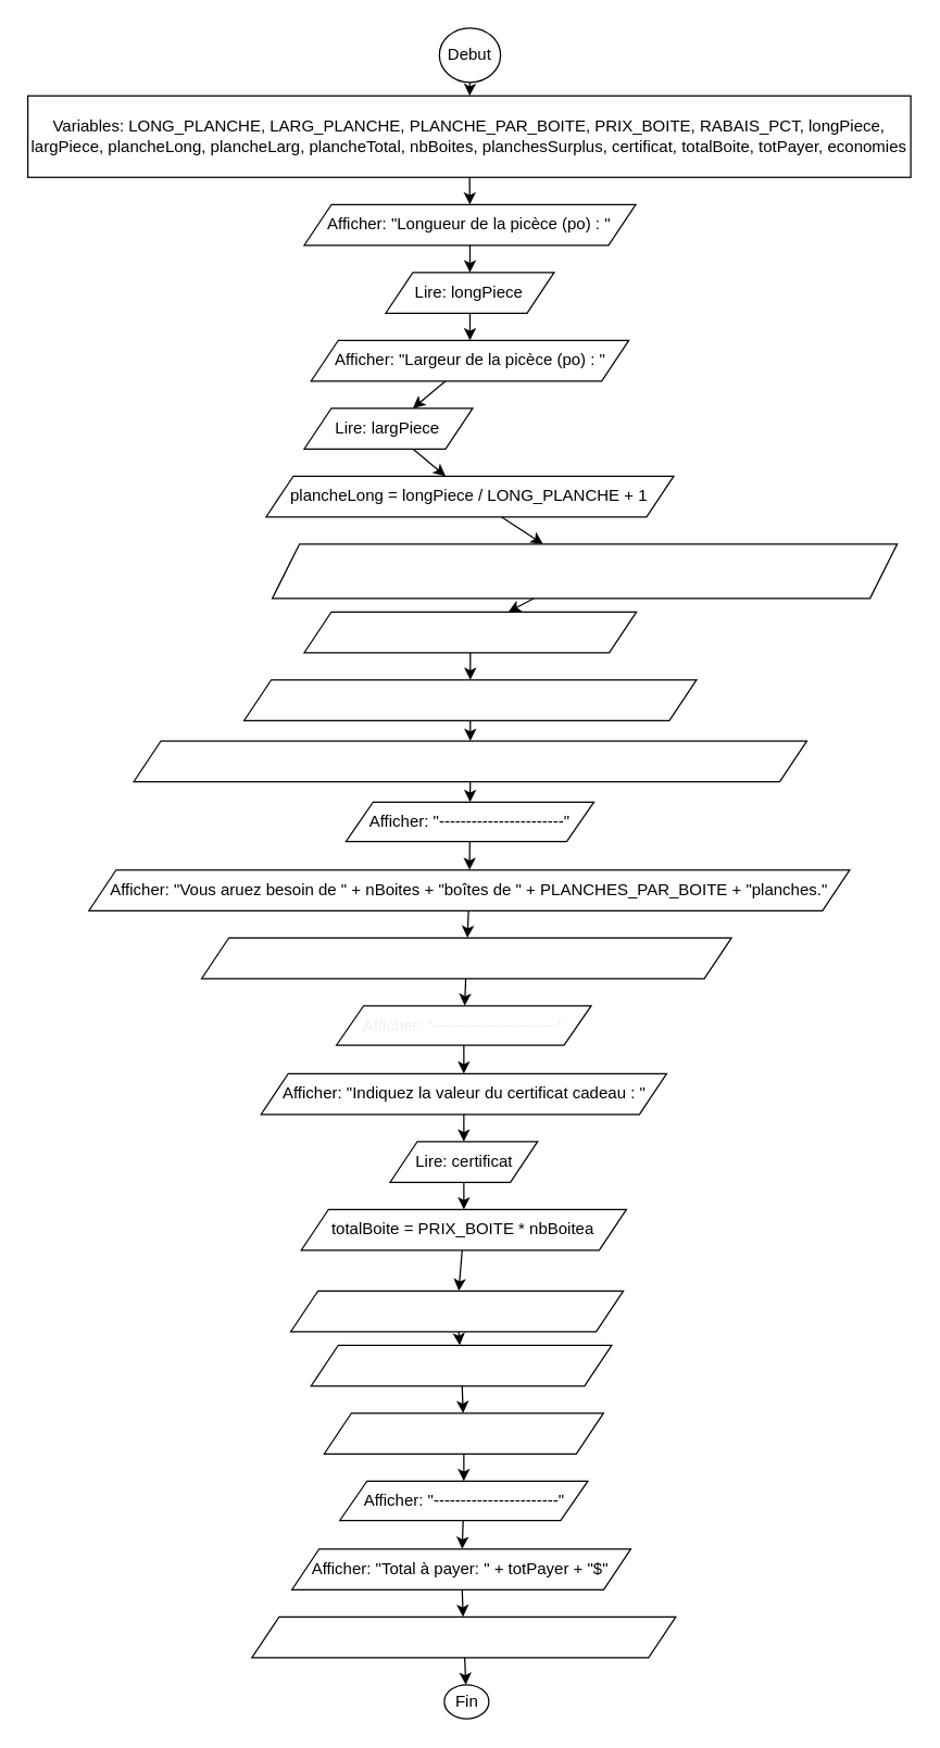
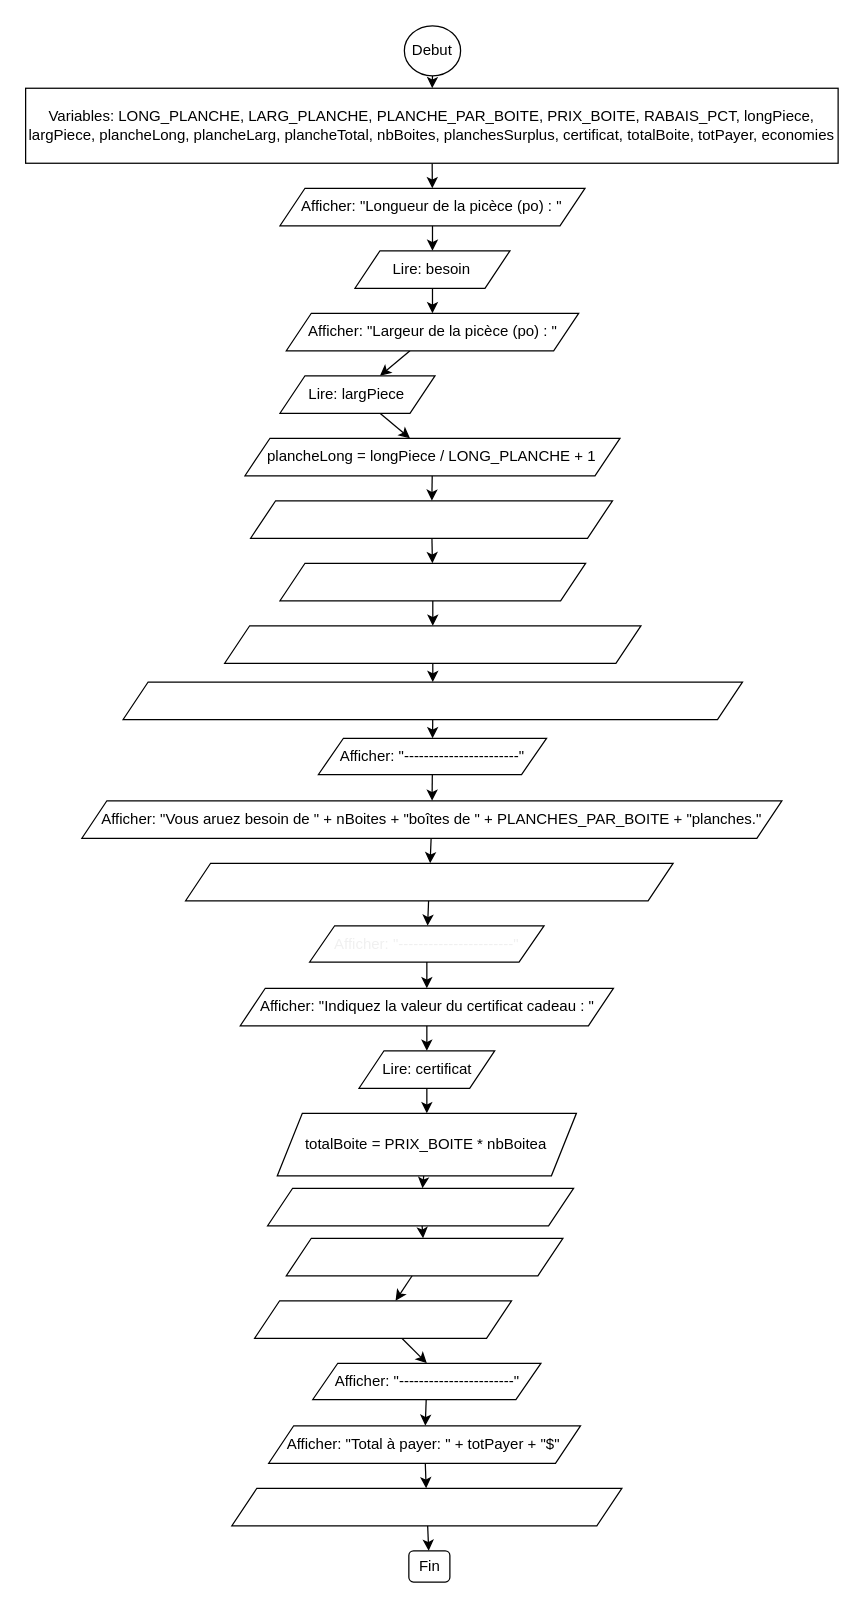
  <mxCell id="0" />
  <mxCell id="1" parent="0" />
  <mxCell id="2" value="" style="edgeStyle=none;html=1;fontSize=12;" edge="1" parent="1" source="3" target="5"><mxGeometry relative="1" as="geometry" /></mxCell>
  <mxCell id="3" value="Debut" style="ellipse;whiteSpace=wrap;html=1;fontSize=12;" vertex="1" parent="1"><mxGeometry x="322.99" y="20" width="45" height="40" as="geometry" /></mxCell>
  <mxCell id="4" value="" style="edgeStyle=none;html=1;fontSize=12;" edge="1" parent="1" source="5" target="7"><mxGeometry relative="1" as="geometry" /></mxCell>
  <mxCell id="5" value="Variables: LONG_PLANCHE, LARG_PLANCHE, PLANCHE_PAR_BOITE, PRIX_BOITE, RABAIS_PCT, longPiece, largPiece, plancheLong, plancheLarg, plancheTotal, nbBoites, planchesSurplus, certificat, totalBoite, totPayer, economies" style="whiteSpace=wrap;html=1;fontSize=12;" vertex="1" parent="1"><mxGeometry x="20" y="70" width="650" height="60" as="geometry" /></mxCell>
  <mxCell id="6" value="" style="edgeStyle=none;html=1;fontSize=12;" edge="1" parent="1" source="7" target="11"><mxGeometry relative="1" as="geometry" /></mxCell>
  <mxCell id="7" value="Afficher: &quot;Longueur de la picèce (po) : &quot;" style="shape=parallelogram;perimeter=parallelogramPerimeter;whiteSpace=wrap;html=1;fixedSize=1;fontSize=12;" vertex="1" parent="1"><mxGeometry x="223.49" y="150" width="244" height="30" as="geometry" /></mxCell>
  <mxCell id="8" value="" style="edgeStyle=none;html=1;fontSize=12;" edge="1" parent="1" source="9" target="13"><mxGeometry relative="1" as="geometry" /></mxCell>
  <mxCell id="9" value="Afficher: &quot;Largeur de la picèce (po) : &quot;" style="shape=parallelogram;perimeter=parallelogramPerimeter;whiteSpace=wrap;html=1;fixedSize=1;fontSize=12;" vertex="1" parent="1"><mxGeometry x="228.55" y="250" width="233.88" height="30" as="geometry" /></mxCell>
  <mxCell id="10" value="" style="edgeStyle=none;html=1;fontSize=12;" edge="1" parent="1" source="11" target="9"><mxGeometry relative="1" as="geometry" /></mxCell>
- <mxCell id="11" value="Lire: longPiece" style="shape=parallelogram;perimeter=parallelogramPerimeter;whiteSpace=wrap;html=1;fixedSize=1;fontSize=12;" vertex="1" parent="1"><mxGeometry x="283.49" y="200" width="124" height="30" as="geometry" /></mxCell>
+ <mxCell id="11" value="Lire: besoin" style="shape=parallelogram;perimeter=parallelogramPerimeter;whiteSpace=wrap;html=1;fixedSize=1;fontSize=12;" vertex="1" parent="1"><mxGeometry x="283.49" y="200" width="124" height="30" as="geometry" /></mxCell>
  <mxCell id="12" value="" style="edgeStyle=none;html=1;fontSize=12;" edge="1" parent="1" source="13" target="15"><mxGeometry relative="1" as="geometry" /></mxCell>
  <mxCell id="13" value="Lire: largPiece" style="shape=parallelogram;perimeter=parallelogramPerimeter;whiteSpace=wrap;html=1;fixedSize=1;fontSize=12;" vertex="1" parent="1"><mxGeometry x="223.49" y="300" width="124" height="30" as="geometry" /></mxCell>
  <mxCell id="14" value="" style="edgeStyle=none;html=1;fontColor=#FFFFFF;fontSize=12;" edge="1" parent="1" source="15" target="17"><mxGeometry relative="1" as="geometry" /></mxCell>
  <mxCell id="15" value="plancheLong = longPiece / LONG_PLANCHE + 1" style="shape=parallelogram;perimeter=parallelogramPerimeter;whiteSpace=wrap;html=1;fixedSize=1;fontSize=12;" vertex="1" parent="1"><mxGeometry x="195.49" y="350" width="300" height="30" as="geometry" /></mxCell>
  <mxCell id="16" value="" style="edgeStyle=none;html=1;fontColor=#FFFFFF;fontSize=12;" edge="1" parent="1" source="17" target="19"><mxGeometry relative="1" as="geometry" /></mxCell>
- <mxCell id="17" value="&lt;span id=&quot;docs-internal-guid-e5d86844-7fff-f38b-03a2-4452653fa133&quot; style=&quot;font-size: 12px;&quot;&gt;&lt;span style=&quot;font-size: 12px; font-family: Arial, sans-serif; background-color: transparent; font-variant-numeric: normal; font-variant-east-asian: normal; font-variant-alternates: normal; font-variant-position: normal; vertical-align: baseline;&quot;&gt;&lt;font color=&quot;#ffffff&quot; style=&quot;font-size: 12px;&quot;&gt;plancheLarg = largPiece / LARG_PLANCHE + 1&lt;br style=&quot;font-size: 12px;&quot;&gt;&lt;/font&gt;&lt;/span&gt;&lt;/span&gt;" style="shape=parallelogram;perimeter=parallelogramPerimeter;whiteSpace=wrap;html=1;fixedSize=1;fontSize=12;" vertex="1" parent="1"><mxGeometry x="200" y="400" width="460" height="40" as="geometry" /></mxCell>
+ <mxCell id="17" value="&lt;span id=&quot;docs-internal-guid-e5d86844-7fff-f38b-03a2-4452653fa133&quot; style=&quot;font-size: 12px;&quot;&gt;&lt;span style=&quot;font-size: 12px; font-family: Arial, sans-serif; background-color: transparent; font-variant-numeric: normal; font-variant-east-asian: normal; font-variant-alternates: normal; font-variant-position: normal; vertical-align: baseline;&quot;&gt;&lt;font color=&quot;#ffffff&quot; style=&quot;font-size: 12px;&quot;&gt;plancheLarg = largPiece / LARG_PLANCHE + 1&lt;br style=&quot;font-size: 12px;&quot;&gt;&lt;/font&gt;&lt;/span&gt;&lt;/span&gt;" style="shape=parallelogram;perimeter=parallelogramPerimeter;whiteSpace=wrap;html=1;fixedSize=1;fontSize=12;" vertex="1" parent="1"><mxGeometry x="200" y="400" width="289.51" height="30" as="geometry" /></mxCell>
  <mxCell id="18" value="" style="edgeStyle=none;html=1;fontColor=#FFFFFF;fontSize=12;" edge="1" parent="1" source="19" target="29"><mxGeometry relative="1" as="geometry" /></mxCell>
  <mxCell id="19" value="&lt;span id=&quot;docs-internal-guid-caa96368-7fff-7342-4fc6-b6c4ea03a520&quot; style=&quot;font-size: 12px;&quot;&gt;&lt;span style=&quot;font-size: 12px; font-family: Arial, sans-serif; background-color: transparent; font-variant-numeric: normal; font-variant-east-asian: normal; font-variant-alternates: normal; font-variant-position: normal; vertical-align: baseline;&quot;&gt;&lt;font color=&quot;#ffffff&quot; style=&quot;font-size: 12px;&quot;&gt;placheTotal = placheLonf * plancheLarg&lt;br style=&quot;font-size: 12px;&quot;&gt;&lt;/font&gt;&lt;/span&gt;&lt;/span&gt;" style="shape=parallelogram;perimeter=parallelogramPerimeter;whiteSpace=wrap;html=1;fixedSize=1;fontSize=12;" vertex="1" parent="1"><mxGeometry x="223.49" y="450" width="244.51" height="30" as="geometry" /></mxCell>
  <mxCell id="20" value="" style="edgeStyle=none;html=1;fontColor=#FFFFFF;fontSize=12;" edge="1" parent="1" source="21" target="31"><mxGeometry relative="1" as="geometry" /></mxCell>
  <mxCell id="21" value="&lt;span id=&quot;docs-internal-guid-435c9801-7fff-5e70-4bb6-e33fd6243f73&quot; style=&quot;font-size: 12px;&quot;&gt;&lt;p style=&quot;line-height: 1.8; margin-top: 0pt; margin-bottom: 0pt; font-size: 12px;&quot; dir=&quot;ltr&quot;&gt;&lt;span style=&quot;font-size: 12px; font-family: Arial, sans-serif; background-color: transparent; font-variant-numeric: normal; font-variant-east-asian: normal; font-variant-alternates: normal; font-variant-position: normal; vertical-align: baseline;&quot;&gt;&lt;font color=&quot;#ffffff&quot; style=&quot;font-size: 12px;&quot;&gt;Afficher: &quot;Vous aurez &quot; + plancheSurplus + &quot;planches de surplus.&quot;&lt;/font&gt;&lt;/span&gt;&lt;/p&gt;&lt;/span&gt;" style="shape=parallelogram;perimeter=parallelogramPerimeter;whiteSpace=wrap;html=1;fixedSize=1;fontSize=12;" vertex="1" parent="1"><mxGeometry x="147.99" y="690" width="390" height="30" as="geometry" /></mxCell>
  <mxCell id="22" value="" style="edgeStyle=none;html=1;fontColor=#FFFFFF;fontSize=12;" edge="1" parent="1" source="23" target="21"><mxGeometry relative="1" as="geometry" /></mxCell>
  <mxCell id="23" value="Afficher: &quot;Vous aruez besoin de &quot; + nBoites + &quot;boîtes de &quot; + PLANCHES_PAR_BOITE + &quot;planches.&quot;" style="shape=parallelogram;perimeter=parallelogramPerimeter;whiteSpace=wrap;html=1;fixedSize=1;fontSize=12;" vertex="1" parent="1"><mxGeometry x="65" y="640" width="560" height="30" as="geometry" /></mxCell>
  <mxCell id="24" value="" style="edgeStyle=none;html=1;fontColor=#FFFFFF;fontSize=12;" edge="1" parent="1" source="25" target="23"><mxGeometry relative="1" as="geometry" /></mxCell>
  <mxCell id="25" value="&lt;span id=&quot;docs-internal-guid-a9227a6b-7fff-0639-eec1-a4b4ba292b75&quot; style=&quot;font-size: 12px;&quot;&gt;&lt;p style=&quot;line-height: 1.8; margin-top: 0pt; margin-bottom: 0pt; font-size: 12px;&quot; dir=&quot;ltr&quot;&gt;Afficher: &quot;-----------------------&quot;&lt;br style=&quot;font-size: 12px;&quot;&gt;&lt;/p&gt;&lt;/span&gt;" style="shape=parallelogram;perimeter=parallelogramPerimeter;whiteSpace=wrap;html=1;fixedSize=1;fontSize=12;" vertex="1" parent="1"><mxGeometry x="254.24" y="590" width="182.5" height="29" as="geometry" /></mxCell>
  <mxCell id="26" value="" style="edgeStyle=none;html=1;fontColor=#FFFFFF;fontSize=12;" edge="1" parent="1" source="27" target="25"><mxGeometry relative="1" as="geometry" /></mxCell>
  <mxCell id="27" value="&lt;span id=&quot;docs-internal-guid-c102b2f5-7fff-c55a-5f6b-7d5692e8663a&quot; style=&quot;font-size: 12px;&quot;&gt;&lt;p style=&quot;line-height: 1.8; margin-top: 0pt; margin-bottom: 0pt; font-size: 12px;&quot; dir=&quot;ltr&quot;&gt;&lt;span style=&quot;font-size: 12px; font-family: Arial, sans-serif; background-color: transparent; font-variant-numeric: normal; font-variant-east-asian: normal; font-variant-alternates: normal; font-variant-position: normal; vertical-align: baseline;&quot;&gt;&lt;font color=&quot;#ffffff&quot; style=&quot;font-size: 12px;&quot;&gt;plancheSurplus = PLANCHES_PAR_BOITE - planceTotal % PLANCHES_PAR_BOITE&lt;/font&gt;&lt;/span&gt;&lt;/p&gt;&lt;/span&gt;" style="shape=parallelogram;perimeter=parallelogramPerimeter;whiteSpace=wrap;html=1;fixedSize=1;fontSize=12;" vertex="1" parent="1"><mxGeometry x="98" y="545" width="495.49" height="30" as="geometry" /></mxCell>
  <mxCell id="28" value="" style="edgeStyle=none;html=1;fontColor=#FFFFFF;fontSize=12;" edge="1" parent="1" source="29" target="27"><mxGeometry relative="1" as="geometry" /></mxCell>
  <mxCell id="29" value="&lt;span id=&quot;docs-internal-guid-6f63be68-7fff-d350-7b39-4f58957950a7&quot; style=&quot;font-size: 12px;&quot;&gt;&lt;p style=&quot;line-height: 1.8; margin-top: 0pt; margin-bottom: 0pt; font-size: 12px;&quot; dir=&quot;ltr&quot;&gt;&lt;span style=&quot;font-size: 12px; font-family: Arial, sans-serif; background-color: transparent; font-variant-numeric: normal; font-variant-east-asian: normal; font-variant-alternates: normal; font-variant-position: normal; vertical-align: baseline;&quot;&gt;&lt;font color=&quot;#ffffff&quot; style=&quot;font-size: 12px;&quot;&gt;nbBoites = plancheTotal / PLANCHES_PAR_BOITE + 1&lt;br style=&quot;font-size: 12px;&quot;&gt;&lt;/font&gt;&lt;/span&gt;&lt;/p&gt;&lt;/span&gt;" style="shape=parallelogram;perimeter=parallelogramPerimeter;whiteSpace=wrap;html=1;fixedSize=1;fontSize=12;" vertex="1" parent="1"><mxGeometry x="179.24" y="500" width="333" height="30" as="geometry" /></mxCell>
  <mxCell id="30" style="edgeStyle=none;html=1;entryX=0.5;entryY=0;entryDx=0;entryDy=0;fontSize=12;" edge="1" parent="1" source="31" target="33"><mxGeometry relative="1" as="geometry" /></mxCell>
  <mxCell id="31" value="&lt;span id=&quot;docs-internal-guid-435c9801-7fff-5e70-4bb6-e33fd6243f73&quot; style=&quot;font-size: 12px;&quot;&gt;&lt;font color=&quot;#ffffff&quot; style=&quot;font-size: 12px;&quot;&gt;&lt;p style=&quot;line-height: 1.8; margin-top: 0pt; margin-bottom: 0pt; font-size: 12px;&quot; dir=&quot;ltr&quot;&gt;&lt;span id=&quot;docs-internal-guid-223eb2c5-7fff-f847-755d-e48ce1d38f35&quot; style=&quot;font-size: 12px;&quot;&gt;&lt;/span&gt;&lt;/p&gt;&lt;p style=&quot;line-height: 1.8; margin-top: 0pt; margin-bottom: 0pt; font-size: 12px;&quot; dir=&quot;ltr&quot;&gt;&lt;span style=&quot;color: rgb(240, 240, 240); font-size: 12px;&quot;&gt;Afficher: &quot;-----------------------&quot;&lt;/span&gt;&lt;br style=&quot;font-size: 12px;&quot;&gt;&lt;/p&gt;&lt;/font&gt;&lt;/span&gt;" style="shape=parallelogram;perimeter=parallelogramPerimeter;whiteSpace=wrap;html=1;fixedSize=1;fontSize=12;" vertex="1" parent="1"><mxGeometry x="247.23" y="740" width="187.5" height="29" as="geometry" /></mxCell>
  <mxCell id="32" value="" style="edgeStyle=none;html=1;fontSize=12;" edge="1" parent="1" source="33" target="35"><mxGeometry relative="1" as="geometry" /></mxCell>
  <mxCell id="33" value="Afficher: &quot;Indiquez la valeur du certificat cadeau : &quot;" style="shape=parallelogram;perimeter=parallelogramPerimeter;whiteSpace=wrap;html=1;fixedSize=1;fontSize=12;" vertex="1" parent="1"><mxGeometry x="191.72" y="790" width="298.52" height="30" as="geometry" /></mxCell>
  <mxCell id="34" style="edgeStyle=none;html=1;fontSize=12;" edge="1" parent="1" source="35" target="37"><mxGeometry relative="1" as="geometry" /></mxCell>
  <mxCell id="35" value="Lire: certificat" style="shape=parallelogram;perimeter=parallelogramPerimeter;whiteSpace=wrap;html=1;fixedSize=1;fontSize=12;" vertex="1" parent="1"><mxGeometry x="286.72" y="840" width="108.52" height="30" as="geometry" /></mxCell>
  <mxCell id="36" value="" style="edgeStyle=none;html=1;fontColor=#FFFFFF;fontSize=12;" edge="1" parent="1" source="37" target="39"><mxGeometry relative="1" as="geometry" /></mxCell>
- <mxCell id="37" value="totalBoite = PRIX_BOITE * nbBoitea" style="shape=parallelogram;perimeter=parallelogramPerimeter;whiteSpace=wrap;html=1;fixedSize=1;fontSize=12;" vertex="1" parent="1"><mxGeometry x="221.35" y="890" width="239.27" height="30" as="geometry" /></mxCell>
+ <mxCell id="37" value="totalBoite = PRIX_BOITE * nbBoitea" style="shape=parallelogram;perimeter=parallelogramPerimeter;whiteSpace=wrap;html=1;fixedSize=1;fontSize=12;" vertex="1" parent="1"><mxGeometry x="221.35" y="890" width="239.27" height="50" as="geometry" /></mxCell>
  <mxCell id="38" value="" style="edgeStyle=none;html=1;fontColor=#FFFFFF;fontSize=12;" edge="1" parent="1" source="39" target="41"><mxGeometry relative="1" as="geometry" /></mxCell>
  <mxCell id="39" value="&lt;span id=&quot;docs-internal-guid-e5d86844-7fff-f38b-03a2-4452653fa133&quot; style=&quot;font-size: 12px;&quot;&gt;&lt;span style=&quot;font-size: 12px; font-family: Arial, sans-serif; background-color: transparent; font-variant-numeric: normal; font-variant-east-asian: normal; font-variant-alternates: normal; font-variant-position: normal; vertical-align: baseline;&quot;&gt;&lt;font color=&quot;#ffffff&quot; style=&quot;font-size: 12px;&quot;&gt;economies = totalBoite * RABAIS_PCT&lt;br style=&quot;font-size: 12px;&quot;&gt;&lt;/font&gt;&lt;/span&gt;&lt;/span&gt;" style="shape=parallelogram;perimeter=parallelogramPerimeter;whiteSpace=wrap;html=1;fixedSize=1;fontSize=12;" vertex="1" parent="1"><mxGeometry x="213.6" y="950" width="244.76" height="30" as="geometry" /></mxCell>
  <mxCell id="40" value="" style="edgeStyle=none;html=1;fontColor=#FFFFFF;fontSize=12;" edge="1" parent="1" source="41" target="49"><mxGeometry relative="1" as="geometry" /></mxCell>
  <mxCell id="41" value="&lt;span id=&quot;docs-internal-guid-caa96368-7fff-7342-4fc6-b6c4ea03a520&quot; style=&quot;font-size: 12px;&quot;&gt;&lt;span style=&quot;font-size: 12px; font-family: Arial, sans-serif; background-color: transparent; font-variant-numeric: normal; font-variant-east-asian: normal; font-variant-alternates: normal; font-variant-position: normal; vertical-align: baseline;&quot;&gt;&lt;font color=&quot;#ffffff&quot; style=&quot;font-size: 12px;&quot;&gt;totalBoite = totalBoite - economies&lt;br style=&quot;font-size: 12px;&quot;&gt;&lt;/font&gt;&lt;/span&gt;&lt;/span&gt;" style="shape=parallelogram;perimeter=parallelogramPerimeter;whiteSpace=wrap;html=1;fixedSize=1;fontSize=12;" vertex="1" parent="1"><mxGeometry x="228.55" y="990" width="221.27" height="30" as="geometry" /></mxCell>
  <mxCell id="42" value="" style="edgeStyle=none;html=1;fontSize=12;" edge="1" parent="1" source="43" target="50"><mxGeometry relative="1" as="geometry" /></mxCell>
  <mxCell id="43" value="&lt;span id=&quot;docs-internal-guid-435c9801-7fff-5e70-4bb6-e33fd6243f73&quot; style=&quot;font-size: 12px;&quot;&gt;&lt;p style=&quot;line-height: 1.8; margin-top: 0pt; margin-bottom: 0pt; font-size: 12px;&quot; dir=&quot;ltr&quot;&gt;&lt;span style=&quot;font-size: 12px; font-family: Arial, sans-serif; background-color: transparent; font-variant-numeric: normal; font-variant-east-asian: normal; font-variant-alternates: normal; font-variant-position: normal; vertical-align: baseline;&quot;&gt;&lt;font color=&quot;#ffffff&quot; style=&quot;font-size: 12px;&quot;&gt;Afficher: &quot;Economies réalisées : &quot; + economies + &quot;$&quot;&lt;/font&gt;&lt;/span&gt;&lt;/p&gt;&lt;/span&gt;" style="shape=parallelogram;perimeter=parallelogramPerimeter;whiteSpace=wrap;html=1;fixedSize=1;fontSize=12;" vertex="1" parent="1"><mxGeometry x="184.98" y="1190" width="312.01" height="30" as="geometry" /></mxCell>
  <mxCell id="44" value="" style="edgeStyle=none;html=1;fontColor=#FFFFFF;fontSize=12;" edge="1" parent="1" source="45" target="43"><mxGeometry relative="1" as="geometry" /></mxCell>
  <mxCell id="45" value="Afficher: &quot;Total à payer: &quot; + totPayer + &quot;$&quot;" style="shape=parallelogram;perimeter=parallelogramPerimeter;whiteSpace=wrap;html=1;fixedSize=1;fontSize=12;" vertex="1" parent="1"><mxGeometry x="214.47" y="1140" width="249.43" height="30" as="geometry" /></mxCell>
  <mxCell id="46" value="" style="edgeStyle=none;html=1;fontColor=#FFFFFF;fontSize=12;" edge="1" parent="1" source="47" target="45"><mxGeometry relative="1" as="geometry" /></mxCell>
  <mxCell id="47" value="&lt;span id=&quot;docs-internal-guid-a9227a6b-7fff-0639-eec1-a4b4ba292b75&quot; style=&quot;font-size: 12px;&quot;&gt;&lt;p style=&quot;line-height: 1.8; margin-top: 0pt; margin-bottom: 0pt; font-size: 12px;&quot; dir=&quot;ltr&quot;&gt;Afficher: &quot;-----------------------&quot;&lt;br style=&quot;font-size: 12px;&quot;&gt;&lt;/p&gt;&lt;/span&gt;" style="shape=parallelogram;perimeter=parallelogramPerimeter;whiteSpace=wrap;html=1;fixedSize=1;fontSize=12;" vertex="1" parent="1"><mxGeometry x="249.73" y="1090" width="182.5" height="29" as="geometry" /></mxCell>
  <mxCell id="48" style="edgeStyle=none;html=1;entryX=0.5;entryY=0;entryDx=0;entryDy=0;fontSize=12;" edge="1" parent="1" source="49" target="47"><mxGeometry relative="1" as="geometry" /></mxCell>
- <mxCell id="49" value="&lt;span id=&quot;docs-internal-guid-6f63be68-7fff-d350-7b39-4f58957950a7&quot; style=&quot;font-size: 12px;&quot;&gt;&lt;p style=&quot;line-height: 1.8; margin-top: 0pt; margin-bottom: 0pt; font-size: 12px;&quot; dir=&quot;ltr&quot;&gt;&lt;span style=&quot;font-size: 12px; font-family: Arial, sans-serif; background-color: transparent; font-variant-numeric: normal; font-variant-east-asian: normal; font-variant-alternates: normal; font-variant-position: normal; vertical-align: baseline;&quot;&gt;&lt;font color=&quot;#ffffff&quot; style=&quot;font-size: 12px;&quot;&gt;totPayer = totalBoite - certificat&lt;br style=&quot;font-size: 12px;&quot;&gt;&lt;/font&gt;&lt;/span&gt;&lt;/p&gt;&lt;/span&gt;" style="shape=parallelogram;perimeter=parallelogramPerimeter;whiteSpace=wrap;html=1;fixedSize=1;fontSize=12;" vertex="1" parent="1"><mxGeometry x="238.22" y="1040" width="205.52" height="30" as="geometry" /></mxCell>
- <mxCell id="50" value="Fin" style="ellipse;whiteSpace=wrap;html=1;fontSize=12;" vertex="1" parent="1"><mxGeometry x="326.58" y="1240" width="32.83" height="25" as="geometry" /></mxCell>
+ <mxCell id="49" value="&lt;span id=&quot;docs-internal-guid-6f63be68-7fff-d350-7b39-4f58957950a7&quot; style=&quot;font-size: 12px;&quot;&gt;&lt;p style=&quot;line-height: 1.8; margin-top: 0pt; margin-bottom: 0pt; font-size: 12px;&quot; dir=&quot;ltr&quot;&gt;&lt;span style=&quot;font-size: 12px; font-family: Arial, sans-serif; background-color: transparent; font-variant-numeric: normal; font-variant-east-asian: normal; font-variant-alternates: normal; font-variant-position: normal; vertical-align: baseline;&quot;&gt;&lt;font color=&quot;#ffffff&quot; style=&quot;font-size: 12px;&quot;&gt;totPayer = totalBoite - certificat&lt;br style=&quot;font-size: 12px;&quot;&gt;&lt;/font&gt;&lt;/span&gt;&lt;/p&gt;&lt;/span&gt;" style="shape=parallelogram;perimeter=parallelogramPerimeter;whiteSpace=wrap;html=1;fixedSize=1;fontSize=12;" vertex="1" parent="1"><mxGeometry x="203.22" y="1040" width="205.52" height="30" as="geometry" /></mxCell>
+ <mxCell id="50" value="Fin" style="whiteSpace=wrap;html=1;fontSize=12;rounded=1;" vertex="1" parent="1"><mxGeometry x="326.58" y="1240" width="32.83" height="25" as="geometry" /></mxCell>
